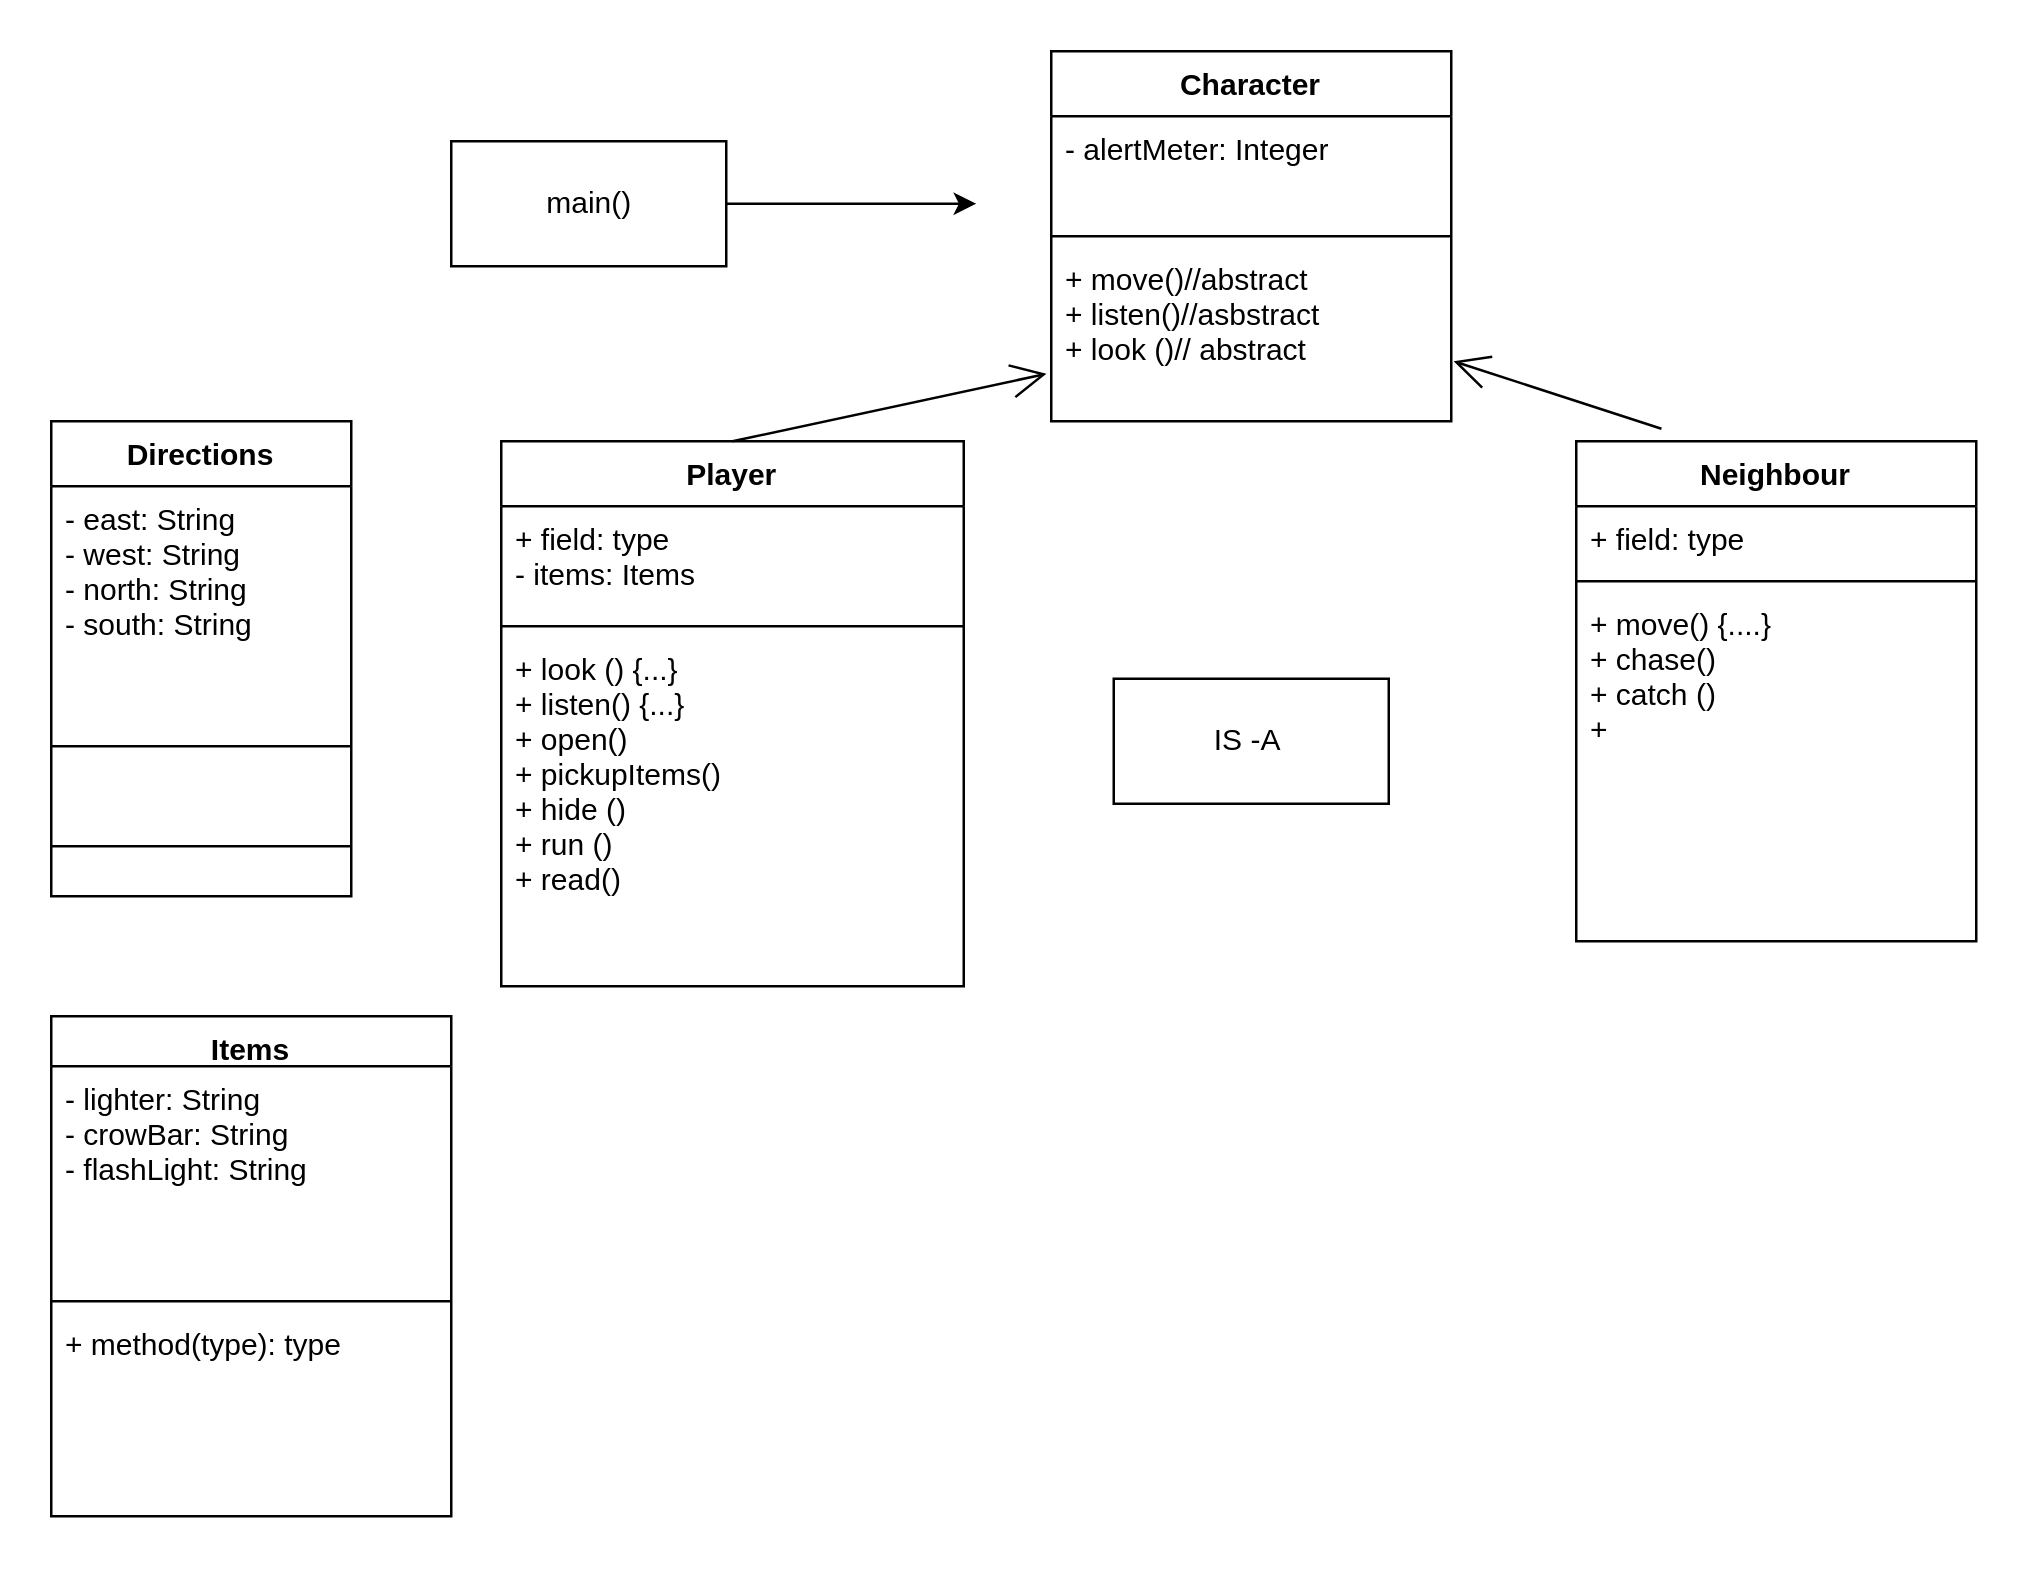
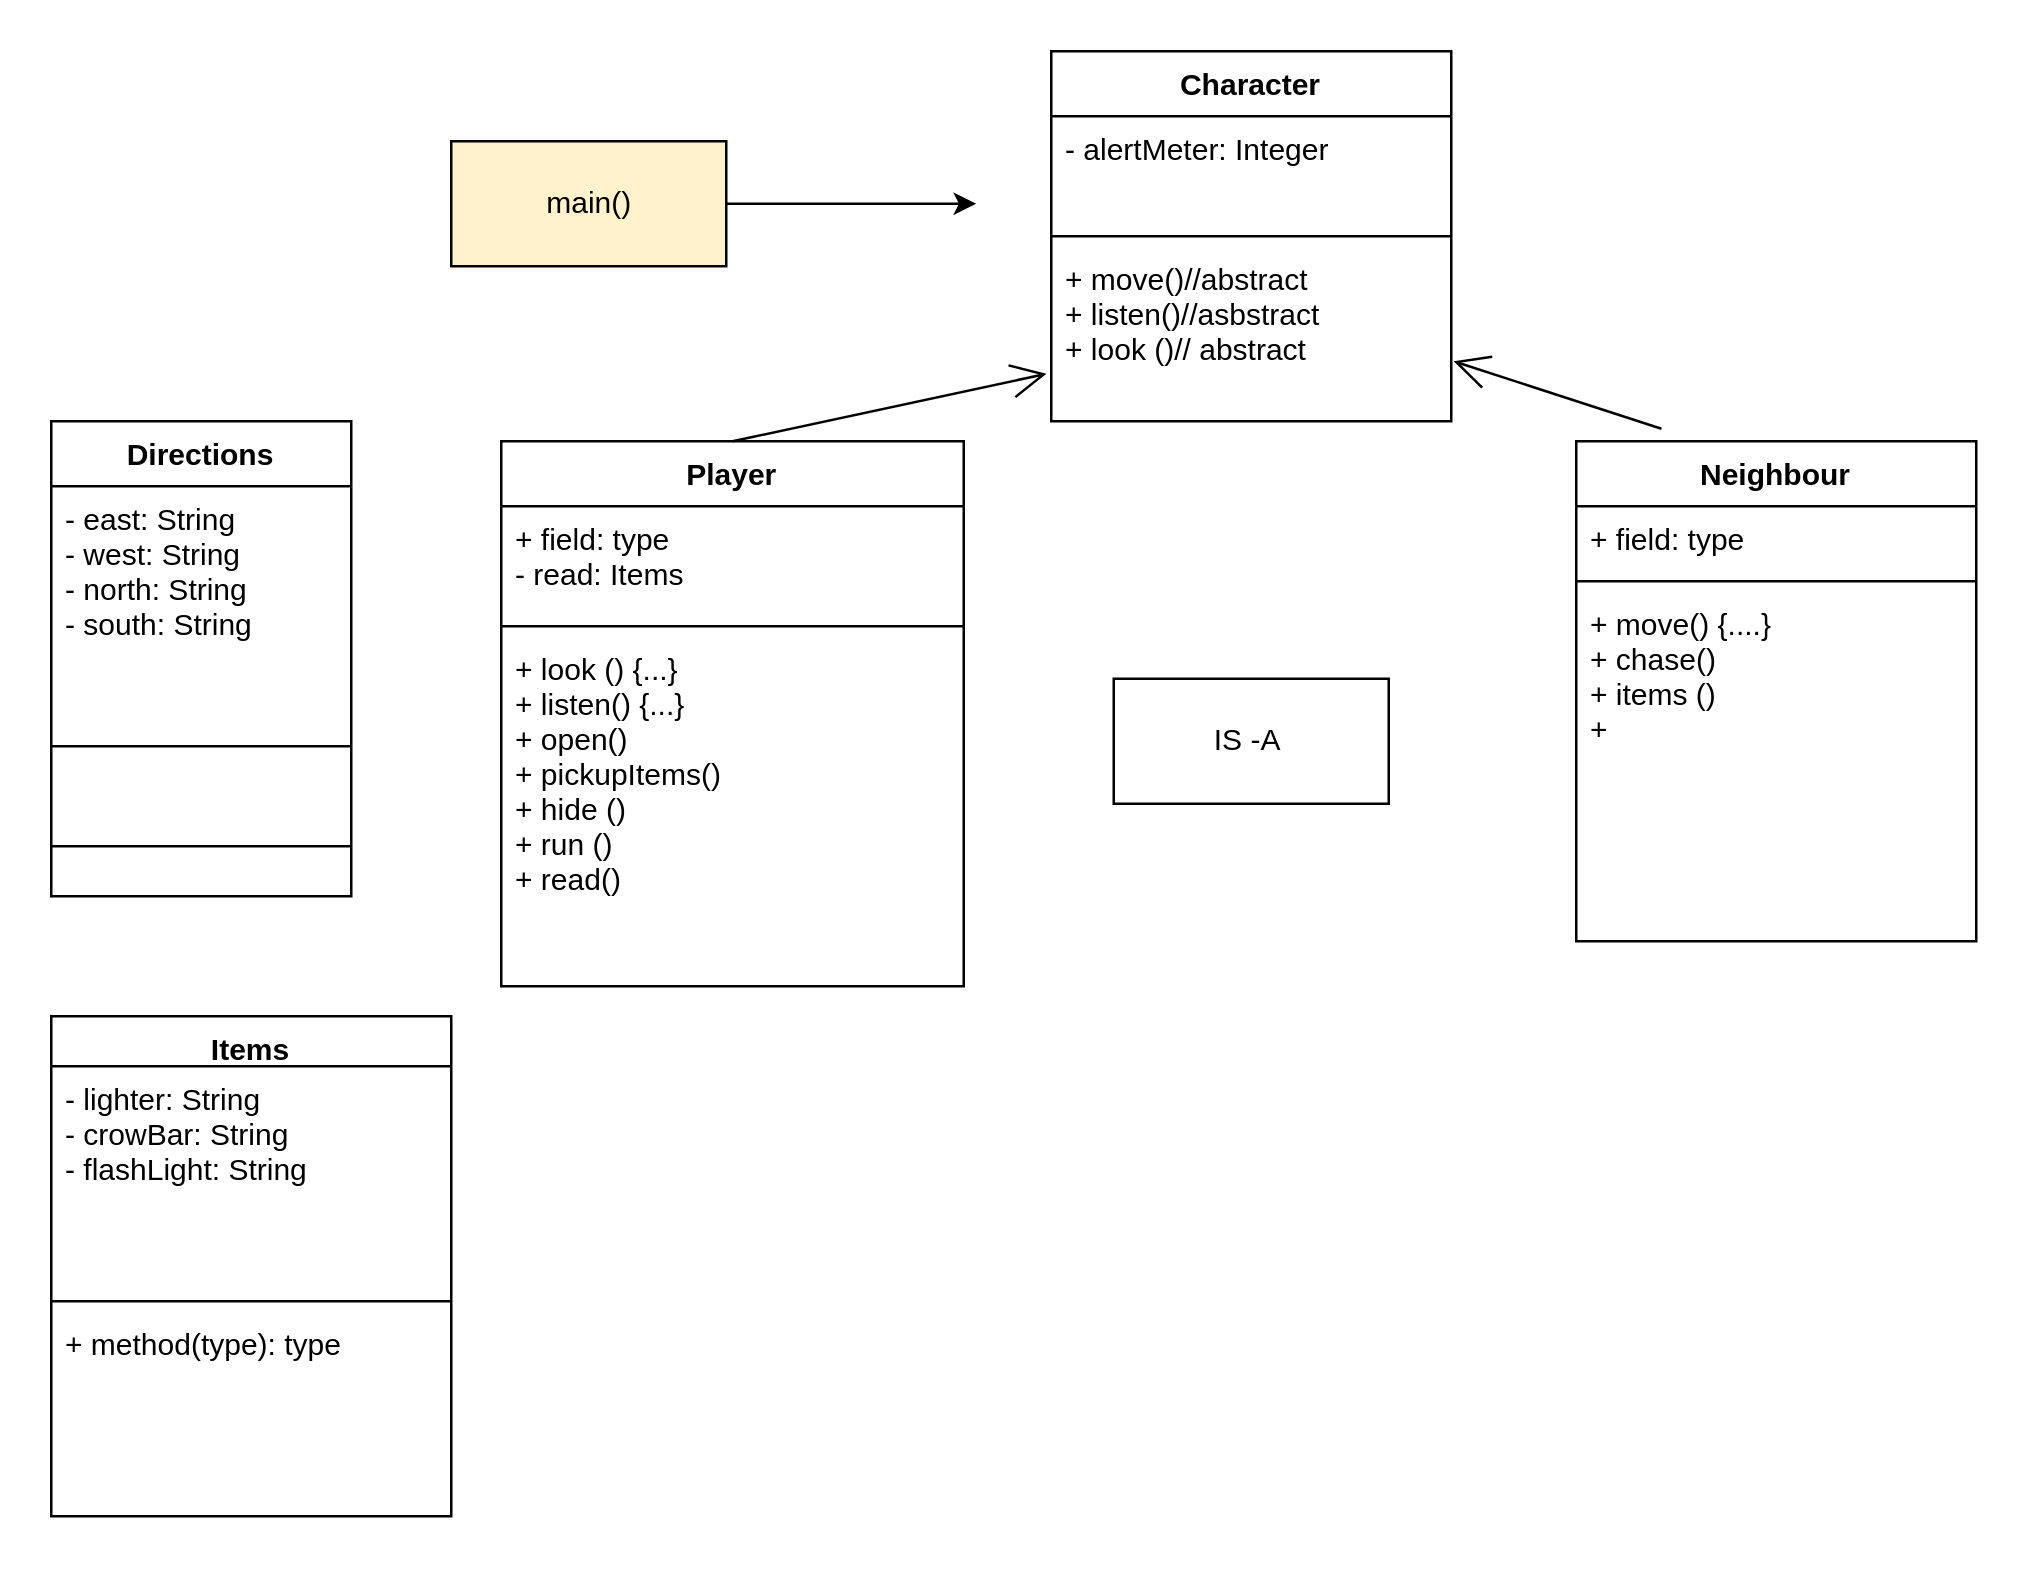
  <mxCell id="0" />
  <mxCell id="1" parent="0" />
  <mxCell id="2" style="edgeStyle=orthogonalEdgeStyle;rounded=0;orthogonalLoop=1;jettySize=auto;html=1;exitX=1;exitY=0.5;exitDx=0;exitDy=0;" parent="1" source="3" edge="1"><mxGeometry relative="1" as="geometry"><mxPoint x="390" y="81" as="targetPoint" /></mxGeometry></mxCell>
- <mxCell id="3" value="main()" style="html=1;strokeColor=default;" parent="1" vertex="1"><mxGeometry x="180" y="56" width="110" height="50" as="geometry" /></mxCell>
+ <mxCell id="3" value="main()" style="html=1;strokeColor=default;fillColor=#fff2cc;" parent="1" vertex="1"><mxGeometry x="180" y="56" width="110" height="50" as="geometry" /></mxCell>
  <mxCell id="4" value="" style="endArrow=open;endFill=1;endSize=12;html=1;rounded=0;exitX=0.213;exitY=-0.025;exitDx=0;exitDy=0;exitPerimeter=0;entryX=1.006;entryY=0.657;entryDx=0;entryDy=0;entryPerimeter=0;" parent="1" source="14" target="9" edge="1"><mxGeometry width="160" relative="1" as="geometry"><mxPoint x="690.06" y="167.034" as="sourcePoint" /><mxPoint x="580" y="126" as="targetPoint" /></mxGeometry></mxCell>
  <mxCell id="5" value="IS -A&amp;nbsp;" style="html=1;strokeColor=default;fillColor=none;" parent="1" vertex="1"><mxGeometry x="445" y="271" width="110" height="50" as="geometry" /></mxCell>
  <mxCell id="6" value="Character" style="swimlane;fontStyle=1;align=center;verticalAlign=top;childLayout=stackLayout;horizontal=1;startSize=26;horizontalStack=0;resizeParent=1;resizeParentMax=0;resizeLast=0;collapsible=1;marginBottom=0;strokeColor=default;fillColor=none;" parent="1" vertex="1"><mxGeometry x="420" y="20" width="160" height="148" as="geometry" /></mxCell>
  <mxCell id="7" value="- alertMeter: Integer" style="text;strokeColor=none;fillColor=none;align=left;verticalAlign=top;spacingLeft=4;spacingRight=4;overflow=hidden;rotatable=0;points=[[0,0.5],[1,0.5]];portConstraint=eastwest;" parent="6" vertex="1"><mxGeometry y="26" width="160" height="44" as="geometry" /></mxCell>
  <mxCell id="8" value="" style="line;strokeWidth=1;fillColor=none;align=left;verticalAlign=middle;spacingTop=-1;spacingLeft=3;spacingRight=3;rotatable=0;labelPosition=right;points=[];portConstraint=eastwest;strokeColor=inherit;" parent="6" vertex="1"><mxGeometry y="70" width="160" height="8" as="geometry" /></mxCell>
  <mxCell id="9" value="+ move()//abstract&#10;+ listen()//asbstract &#10;+ look ()// abstract" style="text;strokeColor=none;fillColor=none;align=left;verticalAlign=top;spacingLeft=4;spacingRight=4;overflow=hidden;rotatable=0;points=[[0,0.5],[1,0.5]];portConstraint=eastwest;" parent="6" vertex="1"><mxGeometry y="78" width="160" height="70" as="geometry" /></mxCell>
  <mxCell id="10" value="Player" style="swimlane;fontStyle=1;align=center;verticalAlign=top;childLayout=stackLayout;horizontal=1;startSize=26;horizontalStack=0;resizeParent=1;resizeParentMax=0;resizeLast=0;collapsible=1;marginBottom=0;strokeColor=default;fillColor=none;" parent="1" vertex="1"><mxGeometry x="200" y="176" width="185" height="218" as="geometry" /></mxCell>
- <mxCell id="11" value="+ field: type&#10;- items: Items" style="text;strokeColor=none;fillColor=none;align=left;verticalAlign=top;spacingLeft=4;spacingRight=4;overflow=hidden;rotatable=0;points=[[0,0.5],[1,0.5]];portConstraint=eastwest;" parent="10" vertex="1"><mxGeometry y="26" width="185" height="44" as="geometry" /></mxCell>
+ <mxCell id="11" value="+ field: type&#10;- read: Items" style="text;strokeColor=none;fillColor=none;align=left;verticalAlign=top;spacingLeft=4;spacingRight=4;overflow=hidden;rotatable=0;points=[[0,0.5],[1,0.5]];portConstraint=eastwest;" parent="10" vertex="1"><mxGeometry y="26" width="185" height="44" as="geometry" /></mxCell>
  <mxCell id="12" value="" style="line;strokeWidth=1;fillColor=none;align=left;verticalAlign=middle;spacingTop=-1;spacingLeft=3;spacingRight=3;rotatable=0;labelPosition=right;points=[];portConstraint=eastwest;strokeColor=inherit;" parent="10" vertex="1"><mxGeometry y="70" width="185" height="8" as="geometry" /></mxCell>
  <mxCell id="13" value="+ look () {...}&#10;+ listen() {...}&#10;+ open()&#10;+ pickupItems()&#10;+ hide ()&#10;+ run ()&#10;+ read()&#10;&#10;" style="text;strokeColor=none;fillColor=none;align=left;verticalAlign=top;spacingLeft=4;spacingRight=4;overflow=hidden;rotatable=0;points=[[0,0.5],[1,0.5]];portConstraint=eastwest;" parent="10" vertex="1"><mxGeometry y="78" width="185" height="140" as="geometry" /></mxCell>
  <mxCell id="14" value="Neighbour" style="swimlane;fontStyle=1;align=center;verticalAlign=top;childLayout=stackLayout;horizontal=1;startSize=26;horizontalStack=0;resizeParent=1;resizeParentMax=0;resizeLast=0;collapsible=1;marginBottom=0;strokeColor=default;fillColor=none;" parent="1" vertex="1"><mxGeometry x="630" y="176" width="160" height="200" as="geometry" /></mxCell>
  <mxCell id="15" value="+ field: type" style="text;strokeColor=none;fillColor=none;align=left;verticalAlign=top;spacingLeft=4;spacingRight=4;overflow=hidden;rotatable=0;points=[[0,0.5],[1,0.5]];portConstraint=eastwest;" parent="14" vertex="1"><mxGeometry y="26" width="160" height="26" as="geometry" /></mxCell>
  <mxCell id="16" value="" style="line;strokeWidth=1;fillColor=none;align=left;verticalAlign=middle;spacingTop=-1;spacingLeft=3;spacingRight=3;rotatable=0;labelPosition=right;points=[];portConstraint=eastwest;strokeColor=inherit;" parent="14" vertex="1"><mxGeometry y="52" width="160" height="8" as="geometry" /></mxCell>
- <mxCell id="17" value="+ move() {....}&#10;+ chase()&#10;+ catch ()&#10;+" style="text;strokeColor=none;fillColor=none;align=left;verticalAlign=top;spacingLeft=4;spacingRight=4;overflow=hidden;rotatable=0;points=[[0,0.5],[1,0.5]];portConstraint=eastwest;" parent="14" vertex="1"><mxGeometry y="60" width="160" height="140" as="geometry" /></mxCell>
+ <mxCell id="17" value="+ move() {....}&#10;+ chase()&#10;+ items ()&#10;+" style="text;strokeColor=none;fillColor=none;align=left;verticalAlign=top;spacingLeft=4;spacingRight=4;overflow=hidden;rotatable=0;points=[[0,0.5],[1,0.5]];portConstraint=eastwest;" parent="14" vertex="1"><mxGeometry y="60" width="160" height="140" as="geometry" /></mxCell>
  <mxCell id="18" value="" style="endArrow=open;endFill=1;endSize=12;html=1;rounded=0;exitX=0.5;exitY=0;exitDx=0;exitDy=0;entryX=-0.012;entryY=0.729;entryDx=0;entryDy=0;entryPerimeter=0;" parent="1" source="10" target="9" edge="1"><mxGeometry width="160" relative="1" as="geometry"><mxPoint x="300" y="136" as="sourcePoint" /><mxPoint x="390" y="136" as="targetPoint" /></mxGeometry></mxCell>
  <mxCell id="19" value="Directions" style="swimlane;fontStyle=1;align=center;verticalAlign=top;childLayout=stackLayout;horizontal=1;startSize=26;horizontalStack=0;resizeParent=1;resizeParentMax=0;resizeLast=0;collapsible=1;marginBottom=0;strokeColor=default;fillColor=none;" parent="1" vertex="1"><mxGeometry x="20" y="168" width="120" height="190" as="geometry" /></mxCell>
  <mxCell id="20" value="- east: String&#10;- west: String&#10;- north: String&#10;- south: String&#10;" style="text;strokeColor=none;fillColor=none;align=left;verticalAlign=top;spacingLeft=4;spacingRight=4;overflow=hidden;rotatable=0;points=[[0,0.5],[1,0.5]];portConstraint=eastwest;" parent="19" vertex="1"><mxGeometry y="26" width="120" height="84" as="geometry" /></mxCell>
  <mxCell id="21" value="" style="line;strokeWidth=1;fillColor=none;align=left;verticalAlign=middle;spacingTop=-1;spacingLeft=3;spacingRight=3;rotatable=0;labelPosition=right;points=[];portConstraint=eastwest;strokeColor=inherit;" parent="19" vertex="1"><mxGeometry y="110" width="120" height="40" as="geometry" /></mxCell>
  <mxCell id="22" value="" style="line;strokeWidth=1;fillColor=none;align=left;verticalAlign=middle;spacingTop=-1;spacingLeft=3;spacingRight=3;rotatable=0;labelPosition=right;points=[];portConstraint=eastwest;strokeColor=inherit;" parent="19" vertex="1"><mxGeometry y="150" width="120" height="40" as="geometry" /></mxCell>
  <mxCell id="23" value="Items" style="swimlane;fontStyle=1;align=center;verticalAlign=top;childLayout=stackLayout;horizontal=1;startSize=20;horizontalStack=0;resizeParent=1;resizeParentMax=0;resizeLast=0;collapsible=1;marginBottom=0;strokeColor=default;fillColor=none;" parent="1" vertex="1"><mxGeometry x="20" y="406" width="160" height="200" as="geometry" /></mxCell>
  <mxCell id="24" value="- lighter: String&#10;- crowBar: String&#10;- flashLight: String&#10;&#10;" style="text;strokeColor=none;fillColor=none;align=left;verticalAlign=top;spacingLeft=4;spacingRight=4;overflow=hidden;rotatable=0;points=[[0,0.5],[1,0.5]];portConstraint=eastwest;" parent="23" vertex="1"><mxGeometry y="20" width="160" height="90" as="geometry" /></mxCell>
  <mxCell id="25" value="" style="line;strokeWidth=1;fillColor=none;align=left;verticalAlign=middle;spacingTop=-1;spacingLeft=3;spacingRight=3;rotatable=0;labelPosition=right;points=[];portConstraint=eastwest;strokeColor=inherit;" parent="23" vertex="1"><mxGeometry y="110" width="160" height="8" as="geometry" /></mxCell>
  <mxCell id="26" value="+ method(type): type" style="text;strokeColor=none;fillColor=none;align=left;verticalAlign=top;spacingLeft=4;spacingRight=4;overflow=hidden;rotatable=0;points=[[0,0.5],[1,0.5]];portConstraint=eastwest;" parent="23" vertex="1"><mxGeometry y="118" width="160" height="82" as="geometry" /></mxCell>
